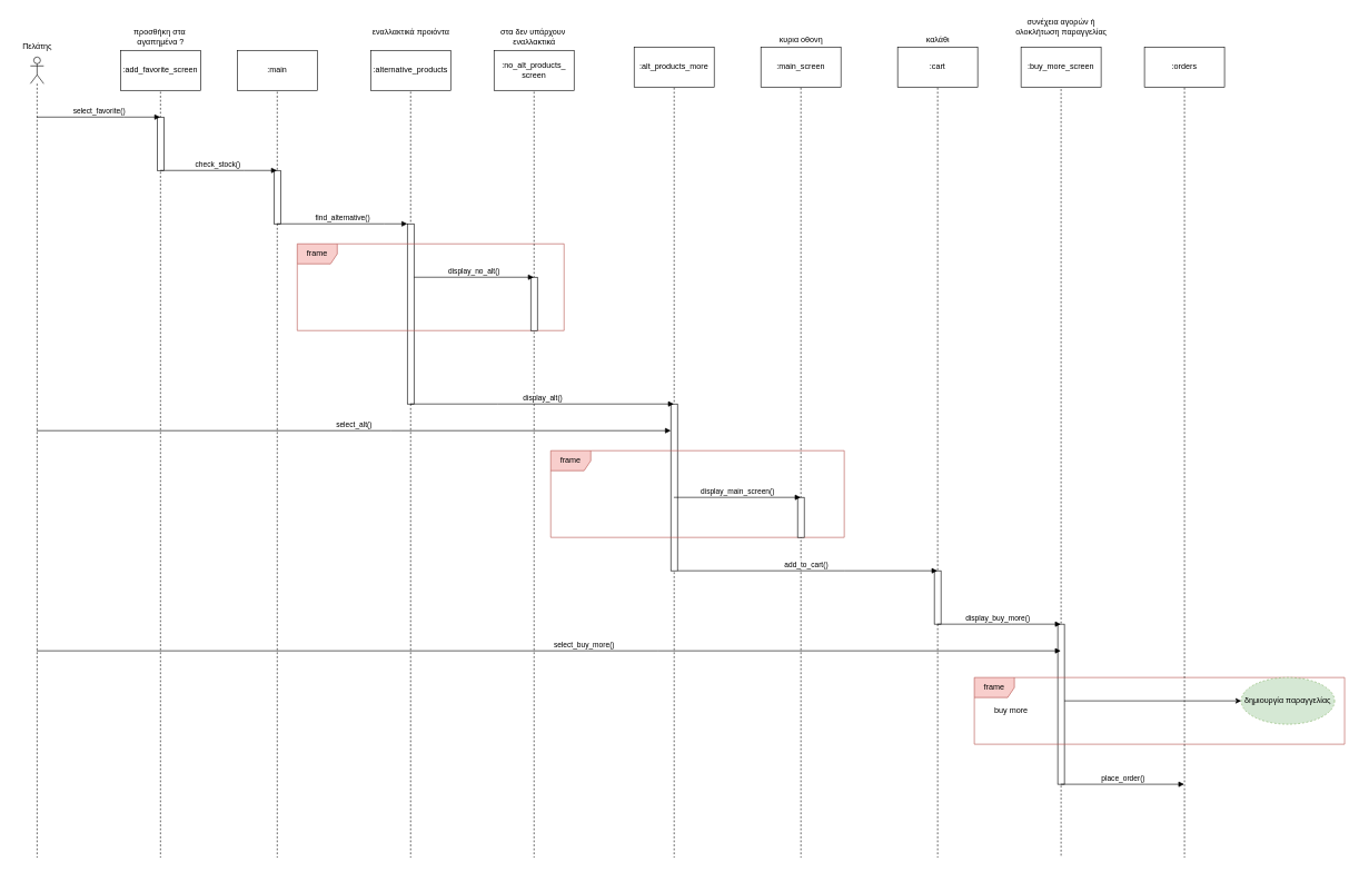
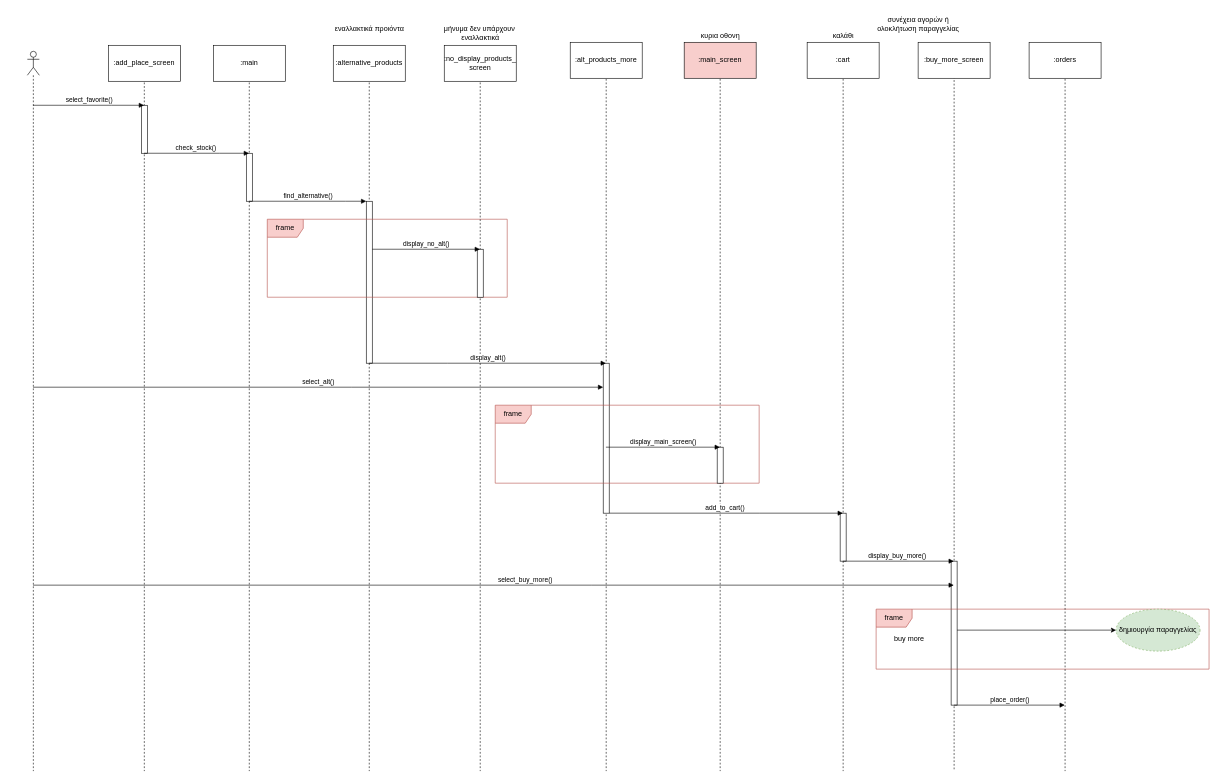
  <mxCell id="0" />
  <mxCell id="1" parent="0" />
  <mxCell id="2" value="" style="shape=umlLifeline;perimeter=lifelinePerimeter;whiteSpace=wrap;html=1;container=1;dropTarget=0;collapsible=0;recursiveResize=0;outlineConnect=0;portConstraint=eastwest;newEdgeStyle={&quot;edgeStyle&quot;:&quot;elbowEdgeStyle&quot;,&quot;elbow&quot;:&quot;vertical&quot;,&quot;curved&quot;:0,&quot;rounded&quot;:0};participant=umlBoundary;" parent="1" vertex="1"><mxGeometry x="215" y="85" width="50" height="1200" as="geometry" /></mxCell>
  <mxCell id="3" value="" style="html=1;points=[];perimeter=orthogonalPerimeter;outlineConnect=0;targetShapes=umlLifeline;portConstraint=eastwest;newEdgeStyle={&quot;edgeStyle&quot;:&quot;elbowEdgeStyle&quot;,&quot;elbow&quot;:&quot;vertical&quot;,&quot;curved&quot;:0,&quot;rounded&quot;:0};" parent="2" vertex="1"><mxGeometry x="20" y="90" width="10" height="80" as="geometry" /></mxCell>
- <mxCell id="4" value="προσθήκη στα&amp;nbsp;&lt;br style=&quot;border-color: var(--border-color);&quot;&gt;&lt;span style=&quot;border-color: var(--border-color);&quot;&gt;αγαπημένα ?&lt;/span&gt;" style="text;html=1;align=center;verticalAlign=middle;resizable=0;points=[];autosize=1;strokeColor=none;fillColor=none;" parent="1" vertex="1"><mxGeometry x="190" y="35" width="100" height="40" as="geometry" /></mxCell>
  <mxCell id="5" value="" style="shape=umlLifeline;perimeter=lifelinePerimeter;whiteSpace=wrap;html=1;container=1;dropTarget=0;collapsible=0;recursiveResize=0;outlineConnect=0;portConstraint=eastwest;newEdgeStyle={&quot;edgeStyle&quot;:&quot;elbowEdgeStyle&quot;,&quot;elbow&quot;:&quot;vertical&quot;,&quot;curved&quot;:0,&quot;rounded&quot;:0};participant=umlActor;" parent="1" vertex="1"><mxGeometry x="45" y="85" width="20" height="1200" as="geometry" /></mxCell>
- <mxCell id="6" value="Πελάτης" style="text;html=1;align=center;verticalAlign=middle;resizable=0;points=[];autosize=1;strokeColor=none;fillColor=none;" parent="1" vertex="1"><mxGeometry x="20" y="55" width="70" height="30" as="geometry" /></mxCell>
  <mxCell id="7" value="" style="shape=umlLifeline;perimeter=lifelinePerimeter;whiteSpace=wrap;html=1;container=1;dropTarget=0;collapsible=0;recursiveResize=0;outlineConnect=0;portConstraint=eastwest;newEdgeStyle={&quot;edgeStyle&quot;:&quot;elbowEdgeStyle&quot;,&quot;elbow&quot;:&quot;vertical&quot;,&quot;curved&quot;:0,&quot;rounded&quot;:0};participant=umlEntity;" parent="1" vertex="1"><mxGeometry x="395" y="85" width="40" height="1200" as="geometry" /></mxCell>
  <mxCell id="8" value="" style="html=1;points=[];perimeter=orthogonalPerimeter;outlineConnect=0;targetShapes=umlLifeline;portConstraint=eastwest;newEdgeStyle={&quot;edgeStyle&quot;:&quot;elbowEdgeStyle&quot;,&quot;elbow&quot;:&quot;vertical&quot;,&quot;curved&quot;:0,&quot;rounded&quot;:0};" parent="7" vertex="1"><mxGeometry x="15" y="170" width="10" height="80" as="geometry" /></mxCell>
  <mxCell id="9" value="" style="shape=umlLifeline;perimeter=lifelinePerimeter;whiteSpace=wrap;html=1;container=1;dropTarget=0;collapsible=0;recursiveResize=0;outlineConnect=0;portConstraint=eastwest;newEdgeStyle={&quot;edgeStyle&quot;:&quot;elbowEdgeStyle&quot;,&quot;elbow&quot;:&quot;vertical&quot;,&quot;curved&quot;:0,&quot;rounded&quot;:0};participant=umlEntity;" parent="1" vertex="1"><mxGeometry x="595" y="85" width="40" height="1200" as="geometry" /></mxCell>
  <mxCell id="10" value="" style="html=1;points=[];perimeter=orthogonalPerimeter;outlineConnect=0;targetShapes=umlLifeline;portConstraint=eastwest;newEdgeStyle={&quot;edgeStyle&quot;:&quot;elbowEdgeStyle&quot;,&quot;elbow&quot;:&quot;vertical&quot;,&quot;curved&quot;:0,&quot;rounded&quot;:0};" parent="9" vertex="1"><mxGeometry x="15" y="250" width="10" height="270" as="geometry" /></mxCell>
  <mxCell id="11" value="εναλλακτικά προιόντα" style="text;html=1;align=center;verticalAlign=middle;resizable=0;points=[];autosize=1;strokeColor=none;fillColor=none;" parent="1" vertex="1"><mxGeometry x="545" y="33" width="140" height="30" as="geometry" /></mxCell>
  <mxCell id="12" value="frame" style="shape=umlFrame;whiteSpace=wrap;html=1;pointerEvents=0;fillColor=#f8cecc;strokeColor=#b85450;" parent="1" vertex="1"><mxGeometry x="445" y="365" width="400" height="130" as="geometry" /></mxCell>
  <mxCell id="13" value="" style="shape=umlLifeline;perimeter=lifelinePerimeter;whiteSpace=wrap;html=1;container=1;dropTarget=0;collapsible=0;recursiveResize=0;outlineConnect=0;portConstraint=eastwest;newEdgeStyle={&quot;edgeStyle&quot;:&quot;elbowEdgeStyle&quot;,&quot;elbow&quot;:&quot;vertical&quot;,&quot;curved&quot;:0,&quot;rounded&quot;:0};participant=umlBoundary;" parent="1" vertex="1"><mxGeometry x="775" y="85" width="50" height="1200" as="geometry" /></mxCell>
  <mxCell id="14" value="" style="html=1;points=[];perimeter=orthogonalPerimeter;outlineConnect=0;targetShapes=umlLifeline;portConstraint=eastwest;newEdgeStyle={&quot;edgeStyle&quot;:&quot;elbowEdgeStyle&quot;,&quot;elbow&quot;:&quot;vertical&quot;,&quot;curved&quot;:0,&quot;rounded&quot;:0};" parent="13" vertex="1"><mxGeometry x="20" y="330" width="10" height="80" as="geometry" /></mxCell>
- <mxCell id="15" value="στα δεν υπάρχουν&amp;nbsp;&lt;br style=&quot;border-color: var(--border-color);&quot;&gt;&lt;span style=&quot;border-color: var(--border-color);&quot;&gt;εναλλακτικά&lt;/span&gt;" style="text;html=1;align=center;verticalAlign=middle;resizable=0;points=[];autosize=1;strokeColor=none;fillColor=none;" parent="1" vertex="1"><mxGeometry x="725" y="35" width="150" height="40" as="geometry" /></mxCell>
+ <mxCell id="15" value="μήνυμα δεν υπάρχουν&amp;nbsp;&lt;br style=&quot;border-color: var(--border-color);&quot;&gt;&lt;span style=&quot;border-color: var(--border-color);&quot;&gt;εναλλακτικά&lt;/span&gt;" style="text;html=1;align=center;verticalAlign=middle;resizable=0;points=[];autosize=1;strokeColor=none;fillColor=none;" parent="1" vertex="1"><mxGeometry x="725" y="35" width="150" height="40" as="geometry" /></mxCell>
  <mxCell id="16" value="" style="shape=umlLifeline;perimeter=lifelinePerimeter;whiteSpace=wrap;html=1;container=1;dropTarget=0;collapsible=0;recursiveResize=0;outlineConnect=0;portConstraint=eastwest;newEdgeStyle={&quot;edgeStyle&quot;:&quot;elbowEdgeStyle&quot;,&quot;elbow&quot;:&quot;vertical&quot;,&quot;curved&quot;:0,&quot;rounded&quot;:0};participant=umlBoundary;" parent="1" vertex="1"><mxGeometry x="985" y="85" width="50" height="1200" as="geometry" /></mxCell>
  <mxCell id="17" value="" style="html=1;points=[];perimeter=orthogonalPerimeter;outlineConnect=0;targetShapes=umlLifeline;portConstraint=eastwest;newEdgeStyle={&quot;edgeStyle&quot;:&quot;elbowEdgeStyle&quot;,&quot;elbow&quot;:&quot;vertical&quot;,&quot;curved&quot;:0,&quot;rounded&quot;:0};" parent="16" vertex="1"><mxGeometry x="20" y="520" width="10" height="250" as="geometry" /></mxCell>
  <mxCell id="18" value="frame" style="shape=umlFrame;whiteSpace=wrap;html=1;pointerEvents=0;fillColor=#f8cecc;strokeColor=#b85450;" parent="1" vertex="1"><mxGeometry x="825" y="675" width="440" height="130" as="geometry" /></mxCell>
  <mxCell id="19" value="" style="shape=umlLifeline;perimeter=lifelinePerimeter;whiteSpace=wrap;html=1;container=1;dropTarget=0;collapsible=0;recursiveResize=0;outlineConnect=0;portConstraint=eastwest;newEdgeStyle={&quot;edgeStyle&quot;:&quot;elbowEdgeStyle&quot;,&quot;elbow&quot;:&quot;vertical&quot;,&quot;curved&quot;:0,&quot;rounded&quot;:0};participant=umlBoundary;" parent="1" vertex="1"><mxGeometry x="1175" y="85" width="50" height="1200" as="geometry" /></mxCell>
  <mxCell id="20" value="" style="html=1;points=[];perimeter=orthogonalPerimeter;outlineConnect=0;targetShapes=umlLifeline;portConstraint=eastwest;newEdgeStyle={&quot;edgeStyle&quot;:&quot;elbowEdgeStyle&quot;,&quot;elbow&quot;:&quot;vertical&quot;,&quot;curved&quot;:0,&quot;rounded&quot;:0};" vertex="1" parent="19"><mxGeometry x="20" y="660" width="10" height="60" as="geometry" /></mxCell>
  <mxCell id="21" value="κυρια οθονη" style="text;html=1;align=center;verticalAlign=middle;resizable=0;points=[];autosize=1;strokeColor=none;fillColor=none;" parent="1" vertex="1"><mxGeometry x="1155" y="45" width="90" height="30" as="geometry" /></mxCell>
  <mxCell id="22" value="" style="shape=umlLifeline;perimeter=lifelinePerimeter;whiteSpace=wrap;html=1;container=1;dropTarget=0;collapsible=0;recursiveResize=0;outlineConnect=0;portConstraint=eastwest;newEdgeStyle={&quot;edgeStyle&quot;:&quot;elbowEdgeStyle&quot;,&quot;elbow&quot;:&quot;vertical&quot;,&quot;curved&quot;:0,&quot;rounded&quot;:0};participant=umlEntity;" parent="1" vertex="1"><mxGeometry x="1385" y="85" width="40" height="1200" as="geometry" /></mxCell>
  <mxCell id="23" value="" style="html=1;points=[];perimeter=orthogonalPerimeter;outlineConnect=0;targetShapes=umlLifeline;portConstraint=eastwest;newEdgeStyle={&quot;edgeStyle&quot;:&quot;elbowEdgeStyle&quot;,&quot;elbow&quot;:&quot;vertical&quot;,&quot;curved&quot;:0,&quot;rounded&quot;:0};" parent="22" vertex="1"><mxGeometry x="15" y="770" width="10" height="80" as="geometry" /></mxCell>
  <mxCell id="24" value="καλάθι" style="text;html=1;align=center;verticalAlign=middle;resizable=0;points=[];autosize=1;strokeColor=none;fillColor=none;" parent="1" vertex="1"><mxGeometry x="1375" y="45" width="60" height="30" as="geometry" /></mxCell>
  <mxCell id="25" value="" style="shape=umlLifeline;perimeter=lifelinePerimeter;whiteSpace=wrap;html=1;container=1;dropTarget=0;collapsible=0;recursiveResize=0;outlineConnect=0;portConstraint=eastwest;newEdgeStyle={&quot;edgeStyle&quot;:&quot;elbowEdgeStyle&quot;,&quot;elbow&quot;:&quot;vertical&quot;,&quot;curved&quot;:0,&quot;rounded&quot;:0};participant=umlBoundary;" parent="1" vertex="1"><mxGeometry x="1565" y="75" width="50" height="1210" as="geometry" /></mxCell>
  <mxCell id="26" value="" style="html=1;points=[];perimeter=orthogonalPerimeter;outlineConnect=0;targetShapes=umlLifeline;portConstraint=eastwest;newEdgeStyle={&quot;edgeStyle&quot;:&quot;elbowEdgeStyle&quot;,&quot;elbow&quot;:&quot;vertical&quot;,&quot;curved&quot;:0,&quot;rounded&quot;:0};" parent="25" vertex="1"><mxGeometry x="20" y="860" width="10" height="240" as="geometry" /></mxCell>
- <mxCell id="27" value="συνέχεια αγορών ή &lt;br&gt;ολοκλήτωση παραγγελίας" style="text;html=1;align=center;verticalAlign=middle;resizable=0;points=[];autosize=1;strokeColor=none;fillColor=none;" parent="1" vertex="1"><mxGeometry x="1510" y="20" width="160" height="40" as="geometry" /></mxCell>
+ <mxCell id="27" value="συνέχεια αγορών ή &lt;br&gt;ολοκλήτωση παραγγελίας" style="text;html=1;align=center;verticalAlign=middle;resizable=0;points=[];autosize=1;strokeColor=none;fillColor=none;" parent="1" vertex="1"><mxGeometry x="1450" y="20" width="160" height="40" as="geometry" /></mxCell>
  <mxCell id="28" value="frame" style="shape=umlFrame;whiteSpace=wrap;html=1;pointerEvents=0;fillColor=#f8cecc;strokeColor=#b85450;" parent="1" vertex="1"><mxGeometry x="1460" y="1015" width="555" height="100" as="geometry" /></mxCell>
  <mxCell id="29" value="δημιουργία παραγγελίας" style="ellipse;whiteSpace=wrap;html=1;fillColor=#d5e8d4;strokeColor=#82b366;dashed=1;" parent="1" vertex="1"><mxGeometry x="1860" y="1015" width="140" height="70" as="geometry" /></mxCell>
  <mxCell id="30" value="" style="endArrow=classic;html=1;rounded=0;entryX=0;entryY=0.5;entryDx=0;entryDy=0;fillColor=#d5e8d4;strokeColor=#000000;" parent="1" source="26" target="29" edge="1"><mxGeometry width="50" height="50" relative="1" as="geometry"><mxPoint x="1775" y="1165" as="sourcePoint" /><mxPoint x="1825" y="1115" as="targetPoint" /></mxGeometry></mxCell>
  <mxCell id="31" value="buy more" style="text;html=1;align=center;verticalAlign=middle;resizable=0;points=[];autosize=1;strokeColor=none;fillColor=none;" parent="1" vertex="1"><mxGeometry x="1480" y="1050" width="70" height="30" as="geometry" /></mxCell>
  <mxCell id="32" value="" style="shape=umlLifeline;perimeter=lifelinePerimeter;whiteSpace=wrap;html=1;container=1;dropTarget=0;collapsible=0;recursiveResize=0;outlineConnect=0;portConstraint=eastwest;newEdgeStyle={&quot;edgeStyle&quot;:&quot;elbowEdgeStyle&quot;,&quot;elbow&quot;:&quot;vertical&quot;,&quot;curved&quot;:0,&quot;rounded&quot;:0};participant=umlEntity;" parent="1" vertex="1"><mxGeometry x="1755" y="85" width="40" height="1200" as="geometry" /></mxCell>
- <mxCell id="33" value=":add_favorite_screen" style="whiteSpace=wrap;html=1;" parent="1" vertex="1"><mxGeometry x="180" y="75" width="120" height="60" as="geometry" /></mxCell>
+ <mxCell id="33" value=":add_place_screen" style="whiteSpace=wrap;html=1;" parent="1" vertex="1"><mxGeometry x="180" y="75" width="120" height="60" as="geometry" /></mxCell>
  <mxCell id="34" value=":main" style="whiteSpace=wrap;html=1;" parent="1" vertex="1"><mxGeometry x="355" y="75" width="120" height="60" as="geometry" /></mxCell>
  <mxCell id="35" value=":alternative_products" style="whiteSpace=wrap;html=1;" parent="1" vertex="1"><mxGeometry x="555" y="75" width="120" height="60" as="geometry" /></mxCell>
- <mxCell id="36" value=":no_alt_products_&lt;br&gt;screen" style="whiteSpace=wrap;html=1;" parent="1" vertex="1"><mxGeometry x="740" y="75" width="120" height="60" as="geometry" /></mxCell>
+ <mxCell id="36" value=":no_display_products_&lt;br&gt;screen" style="whiteSpace=wrap;html=1;" parent="1" vertex="1"><mxGeometry x="740" y="75" width="120" height="60" as="geometry" /></mxCell>
  <mxCell id="37" value=":alt_products_more" style="whiteSpace=wrap;html=1;" parent="1" vertex="1"><mxGeometry x="950" y="70" width="120" height="60" as="geometry" /></mxCell>
- <mxCell id="38" value=":main_screen" style="whiteSpace=wrap;html=1;" parent="1" vertex="1"><mxGeometry x="1140" y="70" width="120" height="60" as="geometry" /></mxCell>
+ <mxCell id="38" value=":main_screen" style="whiteSpace=wrap;html=1;fillColor=#f8cecc;" parent="1" vertex="1"><mxGeometry x="1140" y="70" width="120" height="60" as="geometry" /></mxCell>
  <mxCell id="39" value=":cart" style="whiteSpace=wrap;html=1;" parent="1" vertex="1"><mxGeometry x="1345" y="70" width="120" height="60" as="geometry" /></mxCell>
  <mxCell id="40" value=":buy_more_screen" style="whiteSpace=wrap;html=1;" parent="1" vertex="1"><mxGeometry x="1530" y="70" width="120" height="60" as="geometry" /></mxCell>
  <mxCell id="41" value=":orders" style="whiteSpace=wrap;html=1;" parent="1" vertex="1"><mxGeometry x="1715" y="70" width="120" height="60" as="geometry" /></mxCell>
  <mxCell id="42" value="select_favorite()" style="html=1;verticalAlign=bottom;endArrow=block;edgeStyle=elbowEdgeStyle;elbow=vertical;curved=0;rounded=0;" parent="1" source="5" target="2" edge="1"><mxGeometry width="80" relative="1" as="geometry"><mxPoint x="615" y="275" as="sourcePoint" /><mxPoint x="695" y="275" as="targetPoint" /><Array as="points"><mxPoint x="185" y="175" /><mxPoint x="195" y="195" /></Array></mxGeometry></mxCell>
  <mxCell id="43" value="check_stock()" style="html=1;verticalAlign=bottom;endArrow=block;edgeStyle=elbowEdgeStyle;elbow=vertical;curved=0;rounded=0;" parent="1" source="2" target="7" edge="1"><mxGeometry x="-0.023" width="80" relative="1" as="geometry"><mxPoint x="275" y="285" as="sourcePoint" /><mxPoint x="355" y="285" as="targetPoint" /><Array as="points"><mxPoint x="365" y="255" /><mxPoint x="355" y="295" /></Array><mxPoint x="1" as="offset" /></mxGeometry></mxCell>
  <mxCell id="44" value="find_alternative()" style="html=1;verticalAlign=bottom;endArrow=block;edgeStyle=elbowEdgeStyle;elbow=vertical;curved=0;rounded=0;" parent="1" source="7" target="10" edge="1"><mxGeometry width="80" relative="1" as="geometry"><mxPoint x="615" y="375" as="sourcePoint" /><mxPoint x="695" y="375" as="targetPoint" /><Array as="points"><mxPoint x="575" y="335" /><mxPoint x="565" y="355" /></Array></mxGeometry></mxCell>
  <mxCell id="45" value="display_no_alt()" style="html=1;verticalAlign=bottom;endArrow=block;edgeStyle=elbowEdgeStyle;elbow=vertical;curved=0;rounded=0;" parent="1" source="10" target="13" edge="1"><mxGeometry x="0.003" width="80" relative="1" as="geometry"><mxPoint x="615" y="375" as="sourcePoint" /><mxPoint x="695" y="375" as="targetPoint" /><Array as="points"><mxPoint x="745" y="415" /></Array><mxPoint as="offset" /></mxGeometry></mxCell>
  <mxCell id="46" value="display_alt()" style="html=1;verticalAlign=bottom;endArrow=block;edgeStyle=elbowEdgeStyle;elbow=vertical;curved=0;rounded=0;" parent="1" source="9" target="16" edge="1"><mxGeometry width="80" relative="1" as="geometry"><mxPoint x="660" y="585" as="sourcePoint" /><mxPoint x="740" y="585" as="targetPoint" /><Array as="points"><mxPoint x="745" y="605" /></Array></mxGeometry></mxCell>
  <mxCell id="47" value="select_alt()" style="html=1;verticalAlign=bottom;endArrow=block;edgeStyle=elbowEdgeStyle;elbow=vertical;curved=0;rounded=0;" parent="1" source="5" target="17" edge="1"><mxGeometry width="80" relative="1" as="geometry"><mxPoint x="615" y="575" as="sourcePoint" /><mxPoint x="695" y="575" as="targetPoint" /><Array as="points"><mxPoint x="585" y="645" /><mxPoint x="705" y="665" /></Array></mxGeometry></mxCell>
  <mxCell id="48" value="display_main_screen()" style="html=1;verticalAlign=bottom;endArrow=block;edgeStyle=elbowEdgeStyle;elbow=vertical;curved=0;rounded=0;" parent="1" source="16" target="19" edge="1"><mxGeometry width="80" relative="1" as="geometry"><mxPoint x="1045" y="565" as="sourcePoint" /><mxPoint x="695" y="575" as="targetPoint" /><Array as="points"><mxPoint x="1135" y="745" /></Array></mxGeometry></mxCell>
  <mxCell id="49" value="add_to_cart()" style="html=1;verticalAlign=bottom;endArrow=block;edgeStyle=elbowEdgeStyle;elbow=vertical;curved=0;rounded=0;" parent="1" source="17" target="22" edge="1"><mxGeometry x="-0.01" width="80" relative="1" as="geometry"><mxPoint x="1105" y="775" as="sourcePoint" /><mxPoint x="1185" y="775" as="targetPoint" /><Array as="points"><mxPoint x="1265" y="855" /><mxPoint x="1325" y="895" /></Array><mxPoint as="offset" /></mxGeometry></mxCell>
  <mxCell id="50" value="display_buy_more()" style="html=1;verticalAlign=bottom;endArrow=block;edgeStyle=elbowEdgeStyle;elbow=vertical;curved=0;rounded=0;" parent="1" source="22" target="25" edge="1"><mxGeometry x="-0.022" width="80" relative="1" as="geometry"><mxPoint x="1125" y="775" as="sourcePoint" /><mxPoint x="1185" y="775" as="targetPoint" /><Array as="points"><mxPoint x="1515" y="935" /></Array><mxPoint as="offset" /></mxGeometry></mxCell>
  <mxCell id="51" value="select_buy_more()" style="html=1;verticalAlign=bottom;endArrow=block;edgeStyle=elbowEdgeStyle;elbow=vertical;curved=0;rounded=0;" parent="1" source="5" target="25" edge="1"><mxGeometry x="0.069" width="80" relative="1" as="geometry"><mxPoint x="1105" y="975" as="sourcePoint" /><mxPoint x="1185" y="975" as="targetPoint" /><Array as="points"><mxPoint x="985" y="975" /><mxPoint x="365" y="1005" /></Array><mxPoint as="offset" /></mxGeometry></mxCell>
  <mxCell id="52" value="place_order()" style="html=1;verticalAlign=bottom;endArrow=block;edgeStyle=elbowEdgeStyle;elbow=vertical;curved=0;rounded=0;" parent="1" source="25" target="32" edge="1"><mxGeometry width="80" relative="1" as="geometry"><mxPoint x="1575" y="1175" as="sourcePoint" /><mxPoint x="1655" y="1175" as="targetPoint" /><Array as="points"><mxPoint x="1715" y="1175" /></Array></mxGeometry></mxCell>
